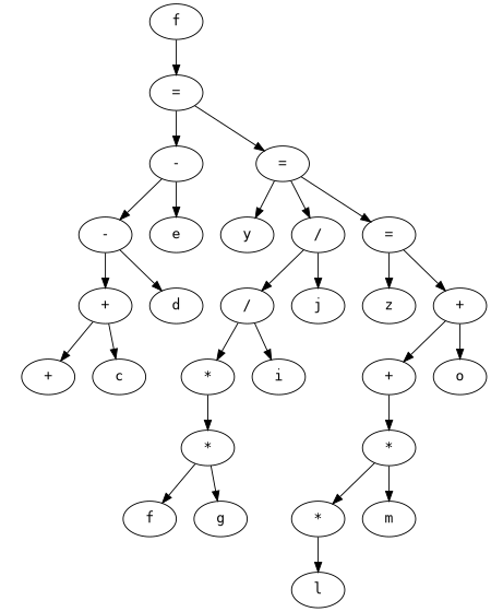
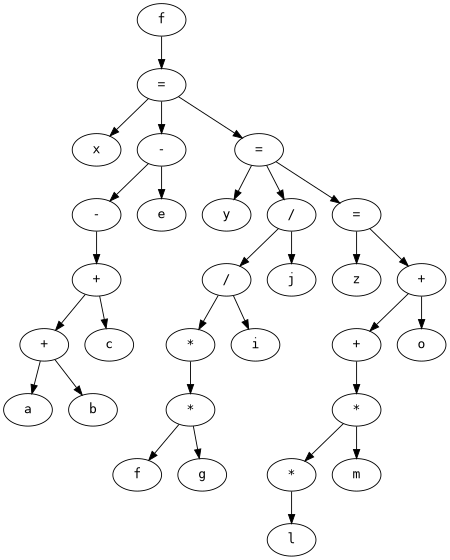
  digraph {
    fontname="DejaVu Sans Mono"
    node [fontname="DejaVu Sans Mono"]
    edge [fontname="DejaVu Sans Mono"]
    n1 [label=f]
    n2 [label="="]
+   n3 [label=x]
    n4 [label="-"]
    n5 [label="="]
    n6 [label="-"]
    n7 [label=e]
    n8 [label=y]
    n9 [label="/"]
    n10 [label="="]
    n11 [label="+"]
-   n12 [label=d]
    n13 [label="+"]
    n14 [label=c]
+   n15 [label=a]
+   n16 [label=b]
    n17 [label="/"]
    n18 [label=j]
    n19 [label=z]
    n20 [label="+"]
    n21 [label="*"]
    n22 [label=i]
    n23 [label="*"]
    n24 [label=f]
    n25 [label=g]
    n26 [label="+"]
    n27 [label=o]
    n28 [label="*"]
    n29 [label="*"]
    n30 [label=m]
    n31 [label=l]
    n1 -> n2
+   n2 -> n3
    n2 -> n4
    n2 -> n5
    n4 -> n6
    n4 -> n7
    n5 -> n8
    n5 -> n9
    n5 -> n10
    n6 -> n11
-   n6 -> n12
    n9 -> n17
    n9 -> n18
    n10 -> n19
    n10 -> n20
    n11 -> n13
    n11 -> n14
+   n13 -> n15
+   n13 -> n16
    n17 -> n21
    n17 -> n22
    n20 -> n26
    n20 -> n27
    n21 -> n23
    n23 -> n24
    n23 -> n25
    n26 -> n28
    n28 -> n29
    n28 -> n30
    n29 -> n31
  }
